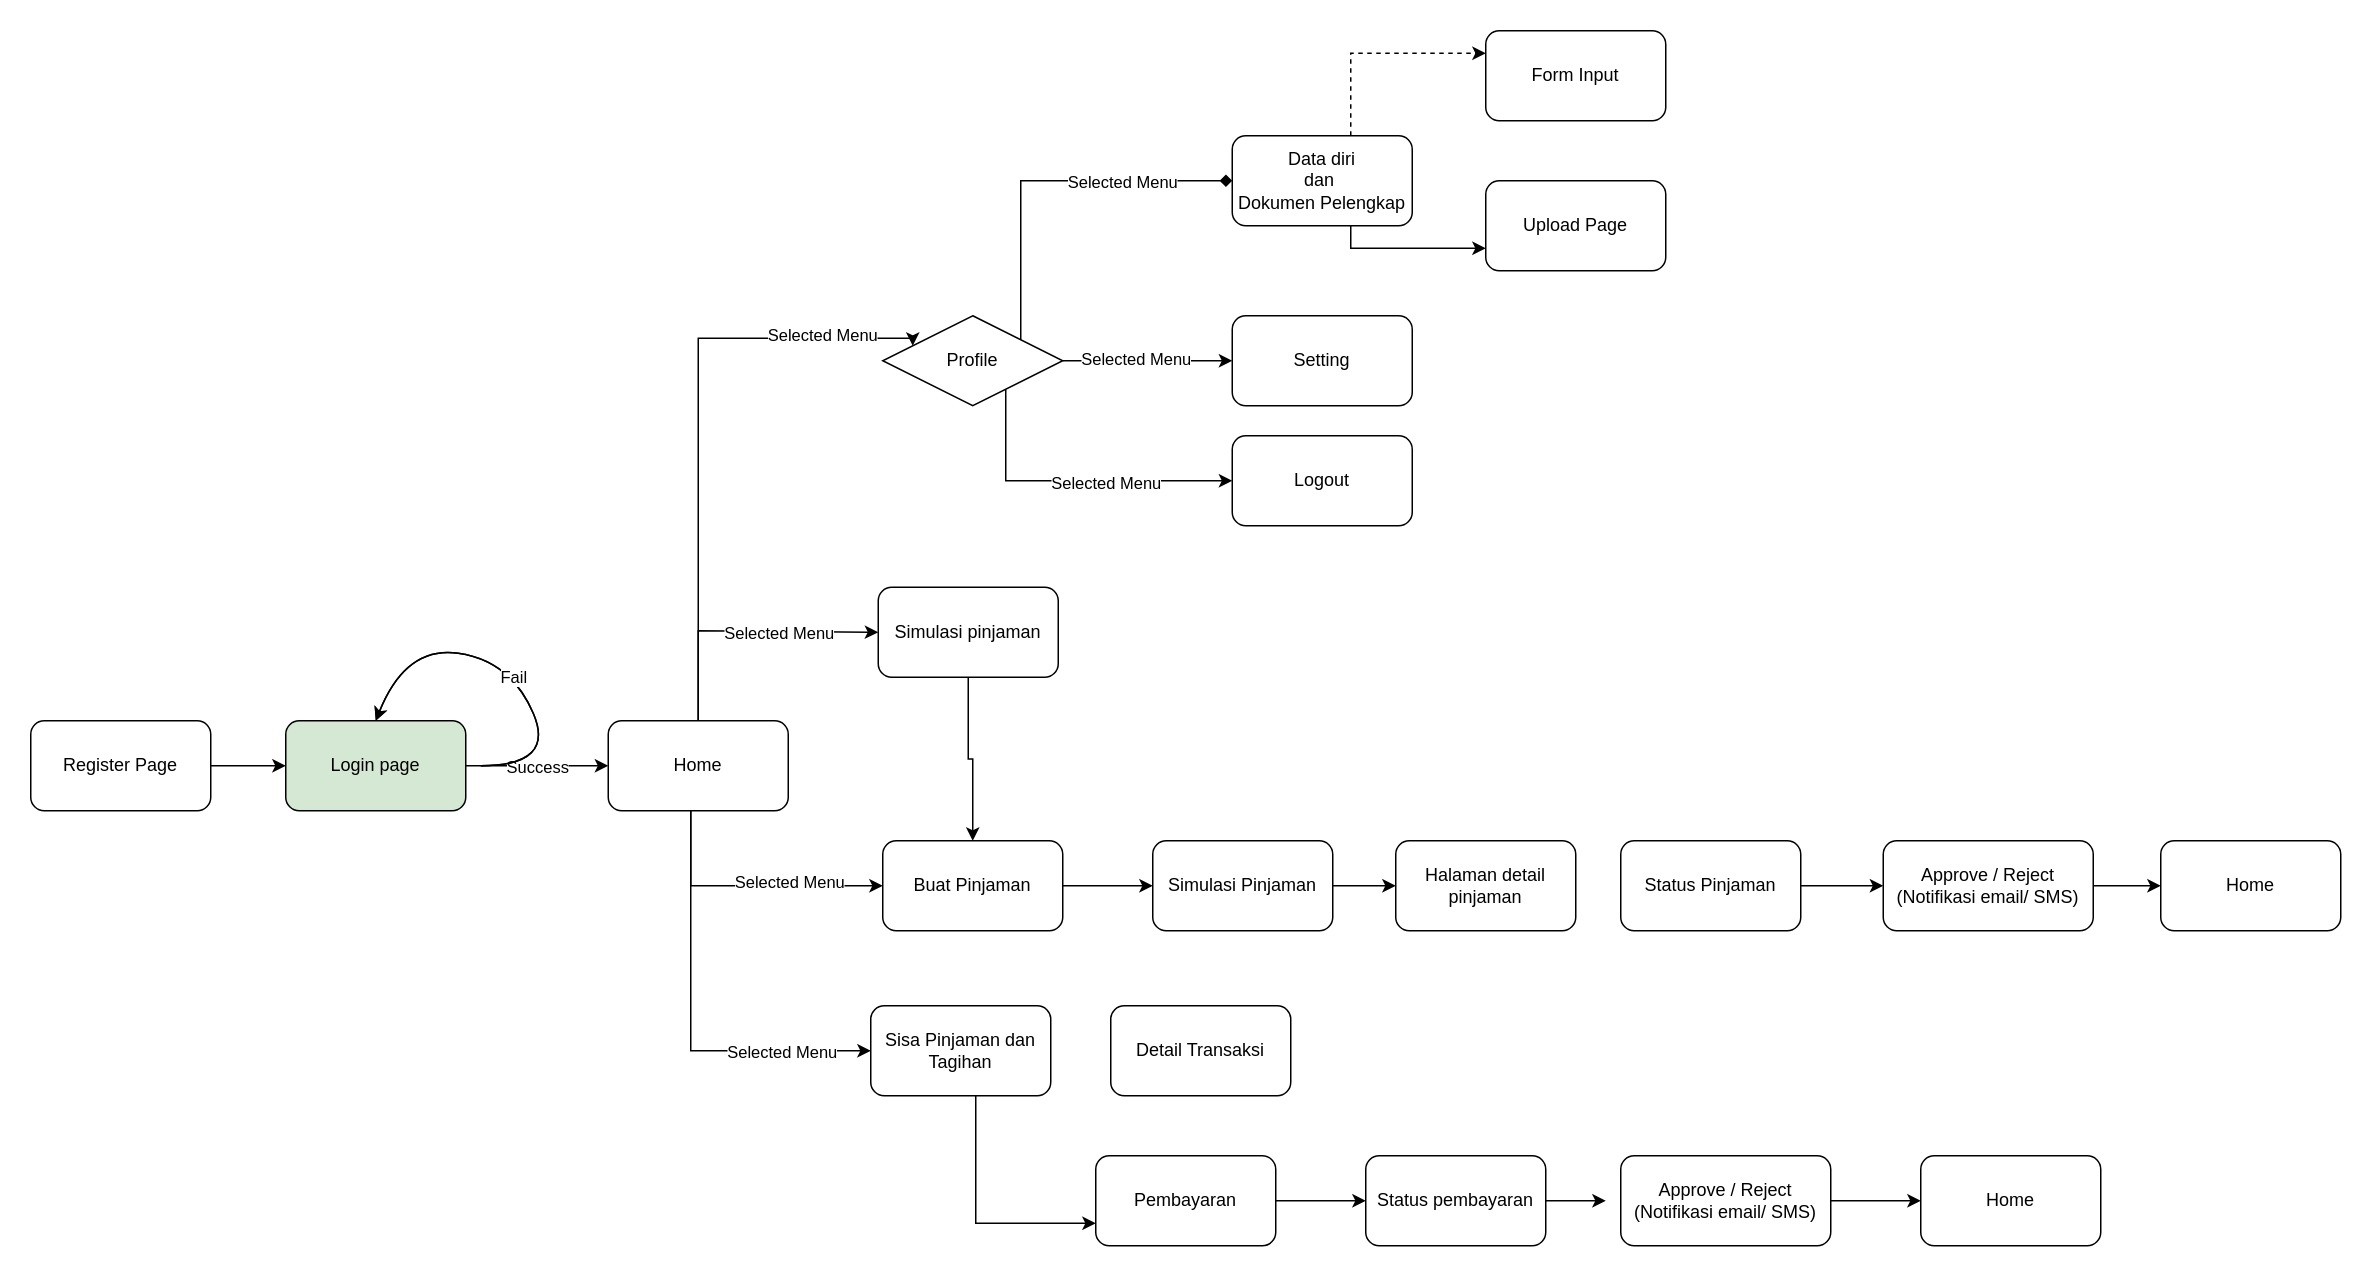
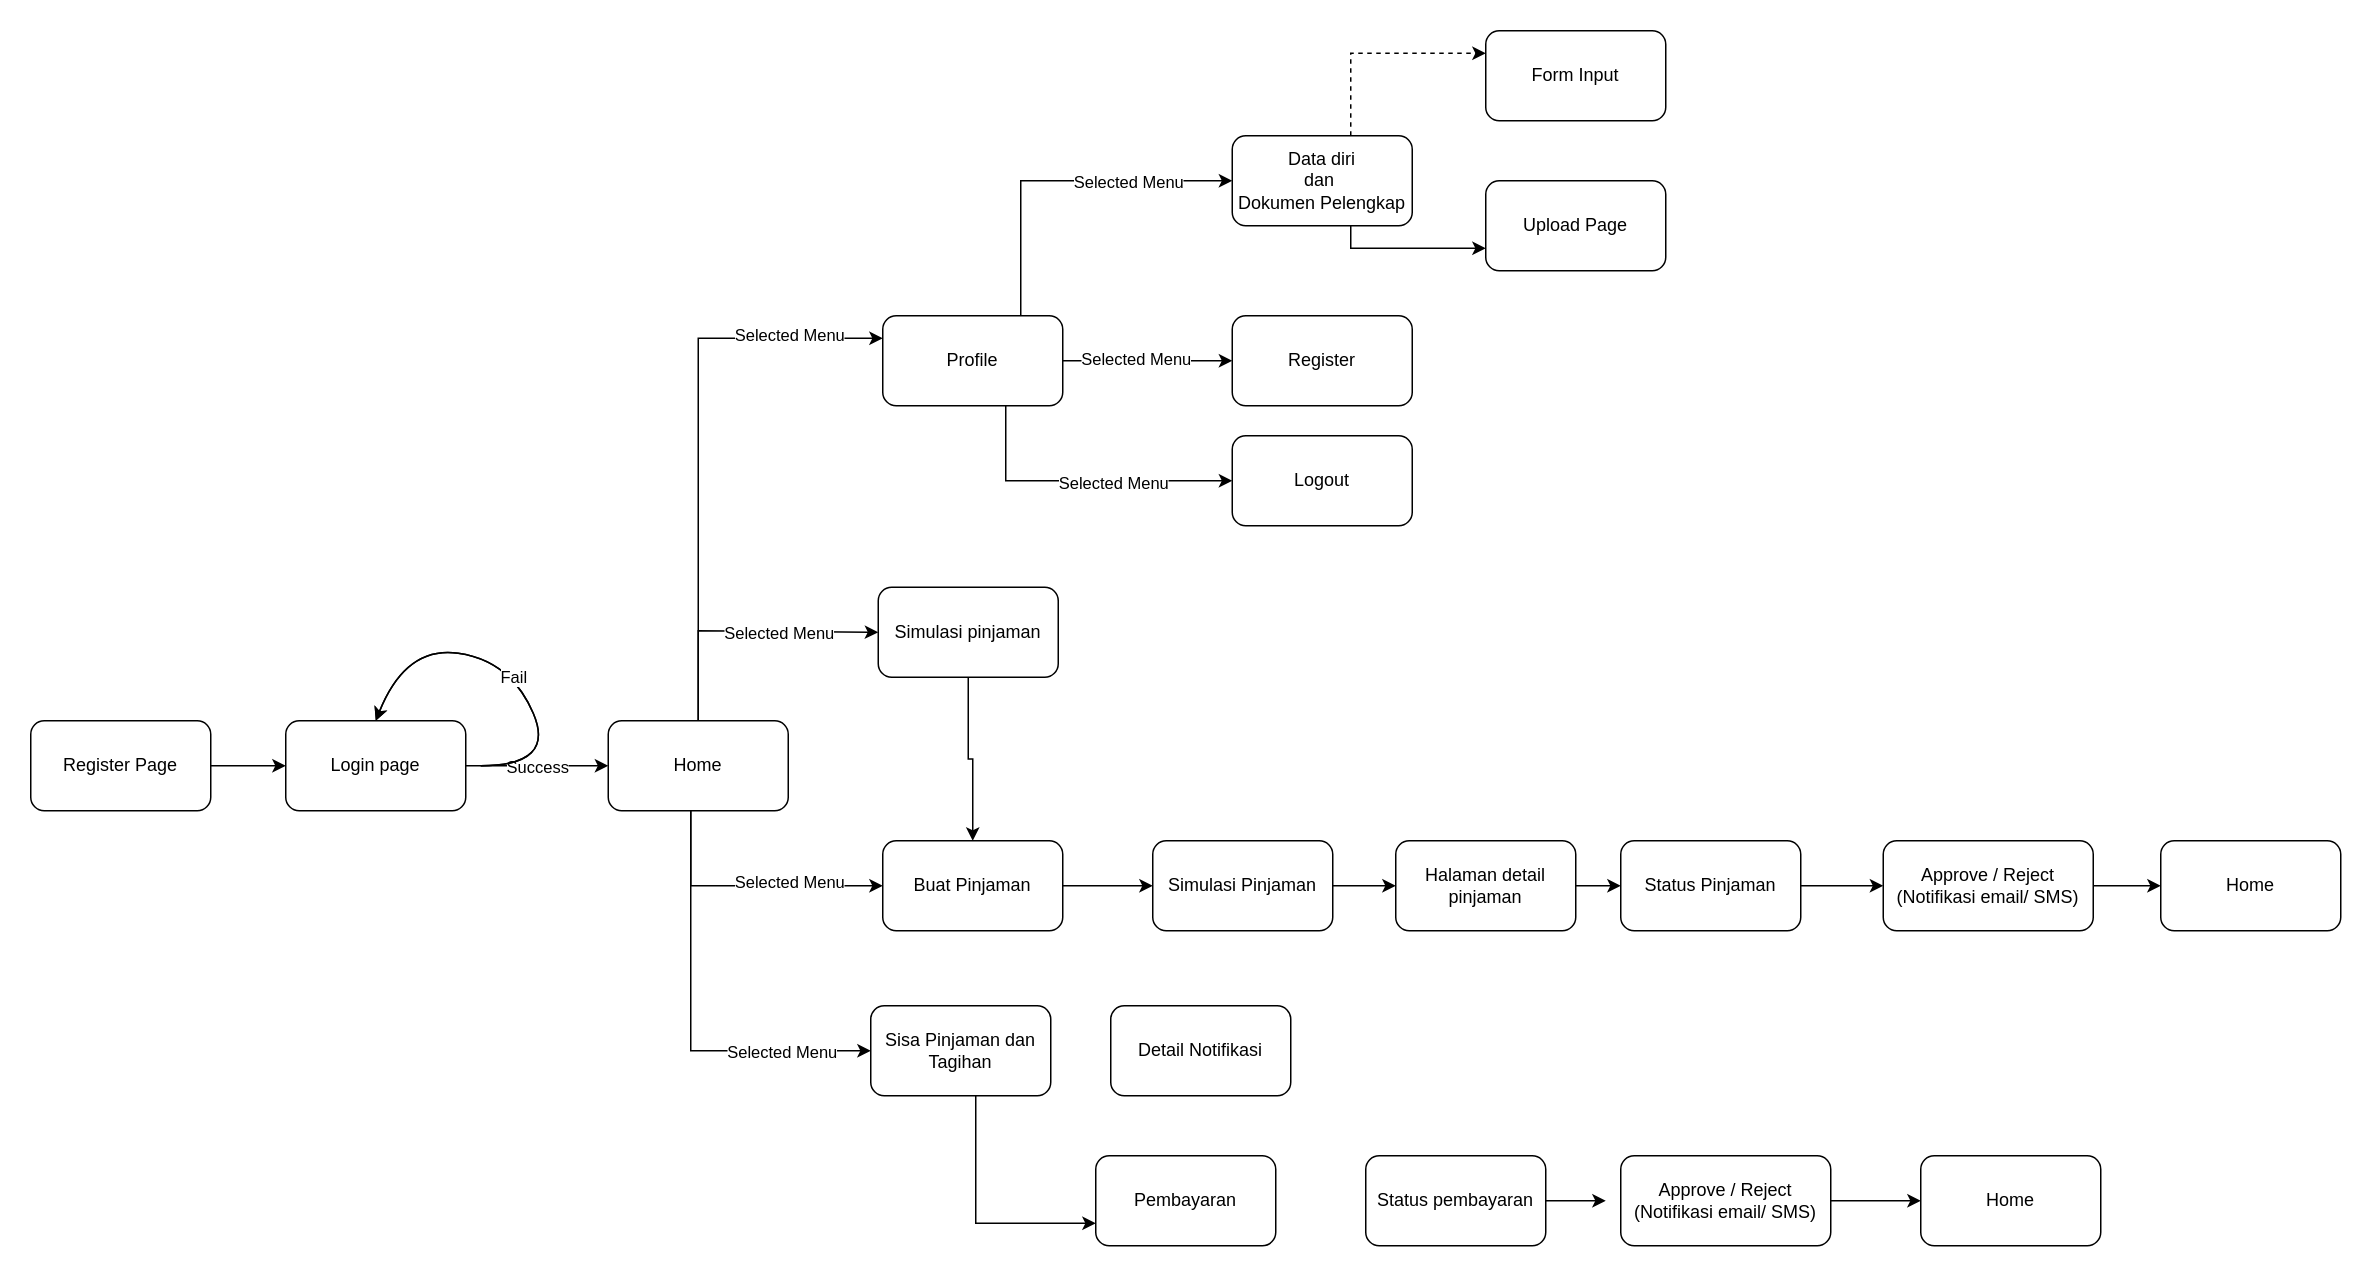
  <mxCell id="0" />
  <mxCell id="1" parent="0" />
  <mxCell id="2" style="edgeStyle=orthogonalEdgeStyle;rounded=0;orthogonalLoop=1;jettySize=auto;html=1;entryX=0;entryY=0.5;entryDx=0;entryDy=0;" edge="1" parent="1" source="3" target="6"><mxGeometry relative="1" as="geometry" /></mxCell>
  <mxCell id="3" value="Register Page" style="rounded=1;whiteSpace=wrap;html=1;" vertex="1" parent="1"><mxGeometry x="20" y="480" width="120" height="60" as="geometry" /></mxCell>
  <mxCell id="4" style="edgeStyle=orthogonalEdgeStyle;rounded=0;orthogonalLoop=1;jettySize=auto;html=1;entryX=0;entryY=0.5;entryDx=0;entryDy=0;" edge="1" parent="1" source="6" target="15"><mxGeometry relative="1" as="geometry" /></mxCell>
  <mxCell id="5" value="Success" style="edgeLabel;html=1;align=center;verticalAlign=middle;resizable=0;points=[];" vertex="1" connectable="0" parent="4"><mxGeometry x="0.244" y="-2" relative="1" as="geometry"><mxPoint x="-12" y="-2" as="offset" /></mxGeometry></mxCell>
- <mxCell id="6" value="Login page" style="rounded=1;whiteSpace=wrap;html=1;fillColor=#d5e8d4;" vertex="1" parent="1"><mxGeometry x="190" y="480" width="120" height="60" as="geometry" /></mxCell>
+ <mxCell id="6" value="Login page" style="rounded=1;whiteSpace=wrap;html=1;" vertex="1" parent="1"><mxGeometry x="190" y="480" width="120" height="60" as="geometry" /></mxCell>
  <mxCell id="7" style="edgeStyle=orthogonalEdgeStyle;rounded=0;orthogonalLoop=1;jettySize=auto;html=1;entryX=0;entryY=0.25;entryDx=0;entryDy=0;" edge="1" parent="1" source="15" target="25"><mxGeometry relative="1" as="geometry"><Array as="points"><mxPoint x="465" y="225" /></Array></mxGeometry></mxCell>
  <mxCell id="8" value="Selected Menu" style="edgeLabel;html=1;align=center;verticalAlign=middle;resizable=0;points=[];" vertex="1" connectable="0" parent="7"><mxGeometry x="0.752" y="3" relative="1" as="geometry"><mxPoint x="-16" as="offset" /></mxGeometry></mxCell>
  <mxCell id="9" style="edgeStyle=orthogonalEdgeStyle;rounded=0;orthogonalLoop=1;jettySize=auto;html=1;entryX=0;entryY=0.5;entryDx=0;entryDy=0;" edge="1" parent="1" source="15" target="31"><mxGeometry relative="1" as="geometry"><Array as="points"><mxPoint x="460" y="590" /></Array></mxGeometry></mxCell>
  <mxCell id="10" value="Selected Menu" style="edgeLabel;html=1;align=center;verticalAlign=middle;resizable=0;points=[];" vertex="1" connectable="0" parent="9"><mxGeometry x="0.442" y="3" relative="1" as="geometry"><mxPoint x="-13" as="offset" /></mxGeometry></mxCell>
  <mxCell id="11" style="edgeStyle=orthogonalEdgeStyle;rounded=0;orthogonalLoop=1;jettySize=auto;html=1;entryX=0;entryY=0.5;entryDx=0;entryDy=0;" edge="1" parent="1" source="15" target="29"><mxGeometry relative="1" as="geometry"><Array as="points"><mxPoint x="460" y="700" /></Array></mxGeometry></mxCell>
  <mxCell id="12" value="Selected Menu" style="edgeLabel;html=1;align=center;verticalAlign=middle;resizable=0;points=[];" vertex="1" connectable="0" parent="11"><mxGeometry x="0.603" y="-3" relative="1" as="geometry"><mxPoint x="-4" y="-3" as="offset" /></mxGeometry></mxCell>
  <mxCell id="13" style="edgeStyle=orthogonalEdgeStyle;rounded=0;orthogonalLoop=1;jettySize=auto;html=1;entryX=0;entryY=0.5;entryDx=0;entryDy=0;" edge="1" parent="1" source="15" target="27"><mxGeometry relative="1" as="geometry"><Array as="points"><mxPoint x="465" y="420" /></Array></mxGeometry></mxCell>
  <mxCell id="14" value="Selected Menu" style="edgeLabel;html=1;align=center;verticalAlign=middle;resizable=0;points=[];" vertex="1" connectable="0" parent="13"><mxGeometry x="0.267" y="-1" relative="1" as="geometry"><mxPoint as="offset" /></mxGeometry></mxCell>
  <mxCell id="15" value="Home" style="rounded=1;whiteSpace=wrap;html=1;" vertex="1" parent="1"><mxGeometry x="405" y="480" width="120" height="60" as="geometry" /></mxCell>
  <mxCell id="16" value="" style="curved=1;endArrow=classic;html=1;rounded=0;entryX=0.5;entryY=0;entryDx=0;entryDy=0;" edge="1" parent="1" target="6"><mxGeometry width="50" height="50" relative="1" as="geometry"><mxPoint x="320" y="510" as="sourcePoint" /><mxPoint x="370" y="460" as="targetPoint" /><Array as="points"><mxPoint x="370" y="510" /><mxPoint x="340" y="440" /><mxPoint x="270" y="430" /></Array></mxGeometry></mxCell>
  <mxCell id="17" value="" style="curved=1;endArrow=classic;html=1;rounded=0;entryX=0.5;entryY=0;entryDx=0;entryDy=0;" edge="1" parent="1" target="6"><mxGeometry width="50" height="50" relative="1" as="geometry"><mxPoint x="320" y="510" as="sourcePoint" /><mxPoint x="250" y="480" as="targetPoint" /><Array as="points"><mxPoint x="370" y="510" /><mxPoint x="340" y="440" /><mxPoint x="270" y="430" /></Array></mxGeometry></mxCell>
  <mxCell id="18" value="Fail" style="edgeLabel;html=1;align=center;verticalAlign=middle;resizable=0;points=[];" vertex="1" connectable="0" parent="17"><mxGeometry x="-0.074" y="3" relative="1" as="geometry"><mxPoint as="offset" /></mxGeometry></mxCell>
- <mxCell id="19" style="edgeStyle=orthogonalEdgeStyle;rounded=0;orthogonalLoop=1;jettySize=auto;html=1;entryX=0;entryY=0.5;entryDx=0;entryDy=0;endArrow=diamond;" edge="1" parent="1" source="25" target="39"><mxGeometry relative="1" as="geometry"><Array as="points"><mxPoint x="680" y="120" /></Array></mxGeometry></mxCell>
+ <mxCell id="19" style="edgeStyle=orthogonalEdgeStyle;rounded=0;orthogonalLoop=1;jettySize=auto;html=1;entryX=0;entryY=0.5;entryDx=0;entryDy=0;" edge="1" parent="1" source="25" target="39"><mxGeometry relative="1" as="geometry"><Array as="points"><mxPoint x="680" y="120" /></Array></mxGeometry></mxCell>
  <mxCell id="20" value="Selected Menu" style="edgeLabel;html=1;align=center;verticalAlign=middle;resizable=0;points=[];" vertex="1" connectable="0" parent="19"><mxGeometry x="0.526" y="-3" relative="1" as="geometry"><mxPoint x="-15" y="-3" as="offset" /></mxGeometry></mxCell>
  <mxCell id="21" style="edgeStyle=orthogonalEdgeStyle;rounded=0;orthogonalLoop=1;jettySize=auto;html=1;" edge="1" parent="1" source="25" target="40"><mxGeometry relative="1" as="geometry" /></mxCell>
  <mxCell id="22" value="Selected Menu" style="edgeLabel;html=1;align=center;verticalAlign=middle;resizable=0;points=[];" vertex="1" connectable="0" parent="21"><mxGeometry x="-0.153" y="2" relative="1" as="geometry"><mxPoint as="offset" /></mxGeometry></mxCell>
  <mxCell id="23" style="edgeStyle=orthogonalEdgeStyle;rounded=0;orthogonalLoop=1;jettySize=auto;html=1;entryX=0;entryY=0.5;entryDx=0;entryDy=0;" edge="1" parent="1" source="25" target="41"><mxGeometry relative="1" as="geometry"><Array as="points"><mxPoint x="670" y="320" /></Array></mxGeometry></mxCell>
  <mxCell id="24" value="Selected Menu" style="edgeLabel;html=1;align=center;verticalAlign=middle;resizable=0;points=[];" vertex="1" connectable="0" parent="23"><mxGeometry x="0.202" y="-1" relative="1" as="geometry"><mxPoint as="offset" /></mxGeometry></mxCell>
- <mxCell id="25" value="Profile" style="rhombus;whiteSpace=wrap;html=1;" vertex="1" parent="1"><mxGeometry x="588" y="210" width="120" height="60" as="geometry" /></mxCell>
+ <mxCell id="25" value="Profile" style="rounded=1;whiteSpace=wrap;html=1;" vertex="1" parent="1"><mxGeometry x="588" y="210" width="120" height="60" as="geometry" /></mxCell>
  <mxCell id="26" style="edgeStyle=orthogonalEdgeStyle;rounded=0;orthogonalLoop=1;jettySize=auto;html=1;exitX=0.5;exitY=1;exitDx=0;exitDy=0;entryX=0.5;entryY=0;entryDx=0;entryDy=0;" edge="1" parent="1" source="27" target="31"><mxGeometry relative="1" as="geometry" /></mxCell>
  <mxCell id="27" value="Simulasi pinjaman" style="rounded=1;whiteSpace=wrap;html=1;" vertex="1" parent="1"><mxGeometry x="585" y="391" width="120" height="60" as="geometry" /></mxCell>
  <mxCell id="28" style="edgeStyle=orthogonalEdgeStyle;rounded=0;orthogonalLoop=1;jettySize=auto;html=1;entryX=0;entryY=0.75;entryDx=0;entryDy=0;" edge="1" parent="1" source="29" target="50"><mxGeometry relative="1" as="geometry"><Array as="points"><mxPoint x="650" y="815" /></Array></mxGeometry></mxCell>
  <mxCell id="29" value="Sisa Pinjaman dan Tagihan" style="rounded=1;whiteSpace=wrap;html=1;" vertex="1" parent="1"><mxGeometry x="580" y="670" width="120" height="60" as="geometry" /></mxCell>
  <mxCell id="30" style="edgeStyle=orthogonalEdgeStyle;rounded=0;orthogonalLoop=1;jettySize=auto;html=1;entryX=0;entryY=0.5;entryDx=0;entryDy=0;" edge="1" parent="1" source="31" target="43"><mxGeometry relative="1" as="geometry" /></mxCell>
  <mxCell id="31" value="Buat Pinjaman" style="rounded=1;whiteSpace=wrap;html=1;" vertex="1" parent="1"><mxGeometry x="588" y="560" width="120" height="60" as="geometry" /></mxCell>
  <mxCell id="32" style="edgeStyle=orthogonalEdgeStyle;rounded=0;orthogonalLoop=1;jettySize=auto;html=1;" edge="1" parent="1" source="33" target="35"><mxGeometry relative="1" as="geometry" /></mxCell>
  <mxCell id="33" value="Status Pinjaman" style="rounded=1;whiteSpace=wrap;html=1;" vertex="1" parent="1"><mxGeometry x="1080" y="560" width="120" height="60" as="geometry" /></mxCell>
  <mxCell id="34" style="edgeStyle=orthogonalEdgeStyle;rounded=0;orthogonalLoop=1;jettySize=auto;html=1;exitX=1;exitY=0.5;exitDx=0;exitDy=0;entryX=0;entryY=0.5;entryDx=0;entryDy=0;" edge="1" parent="1" source="35" target="48"><mxGeometry relative="1" as="geometry" /></mxCell>
  <mxCell id="35" value="Approve / Reject&lt;div&gt;(Notifikasi email/ SMS)&lt;/div&gt;" style="rounded=1;whiteSpace=wrap;html=1;" vertex="1" parent="1"><mxGeometry x="1255" y="560" width="140" height="60" as="geometry" /></mxCell>
- <mxCell id="36" value="Detail Transaksi" style="rounded=1;whiteSpace=wrap;html=1;" vertex="1" parent="1"><mxGeometry x="740" y="670" width="120" height="60" as="geometry" /></mxCell>
+ <mxCell id="36" value="Detail Notifikasi" style="rounded=1;whiteSpace=wrap;html=1;" vertex="1" parent="1"><mxGeometry x="740" y="670" width="120" height="60" as="geometry" /></mxCell>
  <mxCell id="37" style="edgeStyle=orthogonalEdgeStyle;rounded=0;orthogonalLoop=1;jettySize=auto;html=1;entryX=0;entryY=0.25;entryDx=0;entryDy=0;dashed=1;" edge="1" parent="1" source="39" target="44"><mxGeometry relative="1" as="geometry"><Array as="points"><mxPoint x="900" y="35" /></Array></mxGeometry></mxCell>
  <mxCell id="38" style="edgeStyle=orthogonalEdgeStyle;rounded=0;orthogonalLoop=1;jettySize=auto;html=1;entryX=0;entryY=0.75;entryDx=0;entryDy=0;" edge="1" parent="1" source="39" target="45"><mxGeometry relative="1" as="geometry"><Array as="points"><mxPoint x="900" y="165" /></Array></mxGeometry></mxCell>
  <mxCell id="39" value="Data diri&lt;div&gt;dan&amp;nbsp;&lt;/div&gt;&lt;div&gt;Dokumen Pelengkap&lt;/div&gt;" style="rounded=1;whiteSpace=wrap;html=1;" vertex="1" parent="1"><mxGeometry x="821" y="90" width="120" height="60" as="geometry" /></mxCell>
- <mxCell id="40" value="Setting" style="rounded=1;whiteSpace=wrap;html=1;" vertex="1" parent="1"><mxGeometry x="821" y="210" width="120" height="60" as="geometry" /></mxCell>
+ <mxCell id="40" value="Register" style="rounded=1;whiteSpace=wrap;html=1;" vertex="1" parent="1"><mxGeometry x="821" y="210" width="120" height="60" as="geometry" /></mxCell>
  <mxCell id="41" value="Logout" style="rounded=1;whiteSpace=wrap;html=1;" vertex="1" parent="1"><mxGeometry x="821" y="290" width="120" height="60" as="geometry" /></mxCell>
  <mxCell id="42" style="edgeStyle=orthogonalEdgeStyle;rounded=0;orthogonalLoop=1;jettySize=auto;html=1;" edge="1" parent="1" source="43" target="47"><mxGeometry relative="1" as="geometry" /></mxCell>
  <mxCell id="43" value="Simulasi Pinjaman" style="rounded=1;whiteSpace=wrap;html=1;" vertex="1" parent="1"><mxGeometry x="768" y="560" width="120" height="60" as="geometry" /></mxCell>
  <mxCell id="44" value="Form Input" style="rounded=1;whiteSpace=wrap;html=1;" vertex="1" parent="1"><mxGeometry x="990" y="20" width="120" height="60" as="geometry" /></mxCell>
  <mxCell id="45" value="Upload Page" style="rounded=1;whiteSpace=wrap;html=1;" vertex="1" parent="1"><mxGeometry x="990" y="120" width="120" height="60" as="geometry" /></mxCell>
+ <mxCell id="46" style="edgeStyle=orthogonalEdgeStyle;rounded=0;orthogonalLoop=1;jettySize=auto;html=1;exitX=1;exitY=0.5;exitDx=0;exitDy=0;entryX=0;entryY=0.5;entryDx=0;entryDy=0;" edge="1" parent="1" source="47" target="33"><mxGeometry relative="1" as="geometry" /></mxCell>
  <mxCell id="47" value="Halaman detail pinjaman" style="rounded=1;whiteSpace=wrap;html=1;" vertex="1" parent="1"><mxGeometry x="930" y="560" width="120" height="60" as="geometry" /></mxCell>
  <mxCell id="48" value="Home" style="rounded=1;whiteSpace=wrap;html=1;" vertex="1" parent="1"><mxGeometry x="1440" y="560" width="120" height="60" as="geometry" /></mxCell>
- <mxCell id="49" style="edgeStyle=orthogonalEdgeStyle;rounded=0;orthogonalLoop=1;jettySize=auto;html=1;" edge="1" parent="1" source="50" target="52"><mxGeometry relative="1" as="geometry" /></mxCell>
  <mxCell id="50" value="Pembayaran" style="rounded=1;whiteSpace=wrap;html=1;" vertex="1" parent="1"><mxGeometry x="730" y="770" width="120" height="60" as="geometry" /></mxCell>
  <mxCell id="51" style="edgeStyle=orthogonalEdgeStyle;rounded=0;orthogonalLoop=1;jettySize=auto;html=1;exitX=1;exitY=0.5;exitDx=0;exitDy=0;" edge="1" parent="1" source="52"><mxGeometry relative="1" as="geometry"><mxPoint x="1070" y="800" as="targetPoint" /></mxGeometry></mxCell>
  <mxCell id="52" value="Status pembayaran" style="rounded=1;whiteSpace=wrap;html=1;" vertex="1" parent="1"><mxGeometry x="910" y="770" width="120" height="60" as="geometry" /></mxCell>
  <mxCell id="53" style="edgeStyle=orthogonalEdgeStyle;rounded=0;orthogonalLoop=1;jettySize=auto;html=1;entryX=0;entryY=0.5;entryDx=0;entryDy=0;" edge="1" parent="1" source="54" target="55"><mxGeometry relative="1" as="geometry" /></mxCell>
  <mxCell id="54" value="Approve / Reject&lt;div&gt;(Notifikasi email/ SMS)&lt;/div&gt;" style="rounded=1;whiteSpace=wrap;html=1;" vertex="1" parent="1"><mxGeometry x="1080" y="770" width="140" height="60" as="geometry" /></mxCell>
  <mxCell id="55" value="Home" style="rounded=1;whiteSpace=wrap;html=1;" vertex="1" parent="1"><mxGeometry x="1280" y="770" width="120" height="60" as="geometry" /></mxCell>
